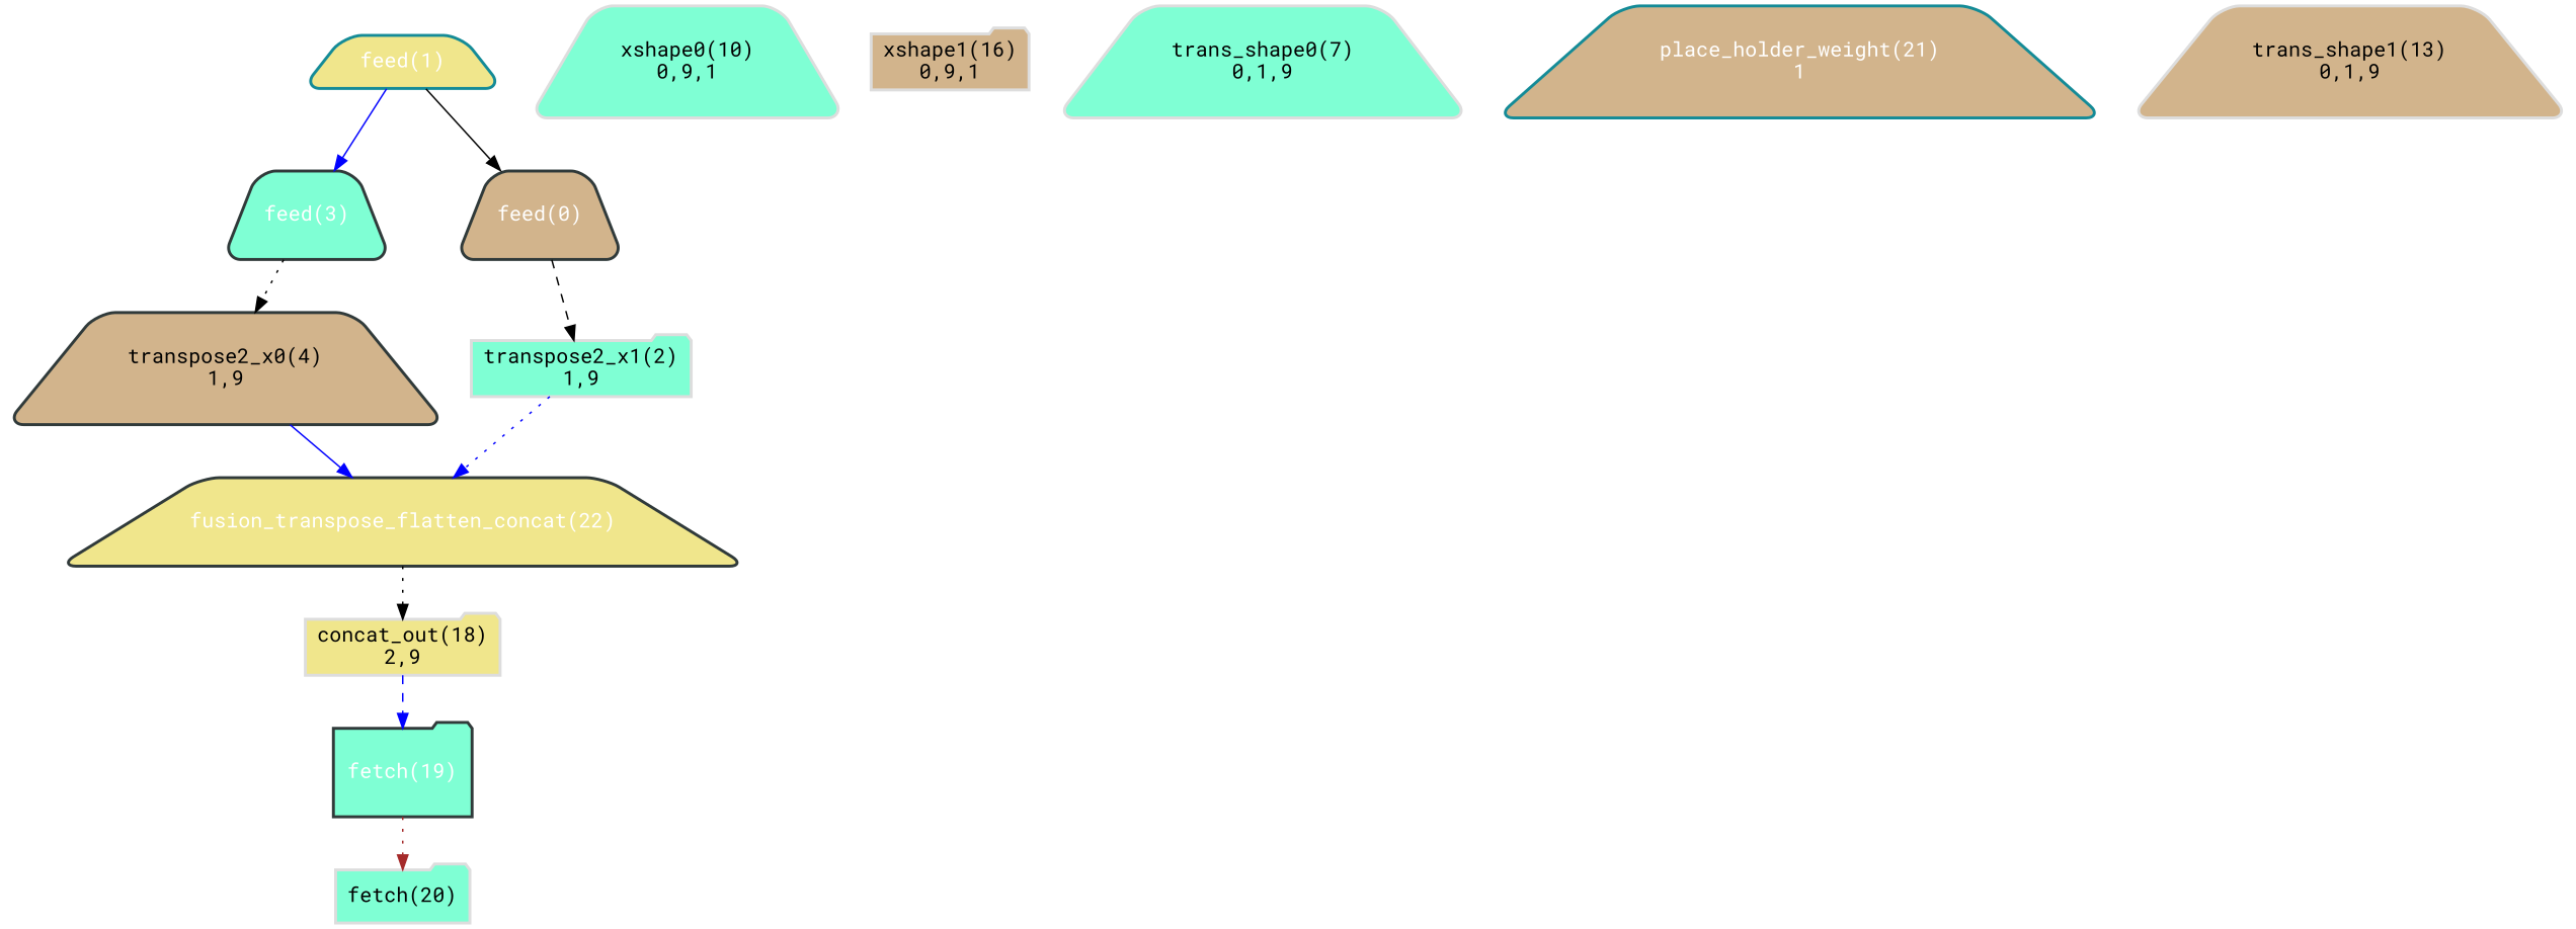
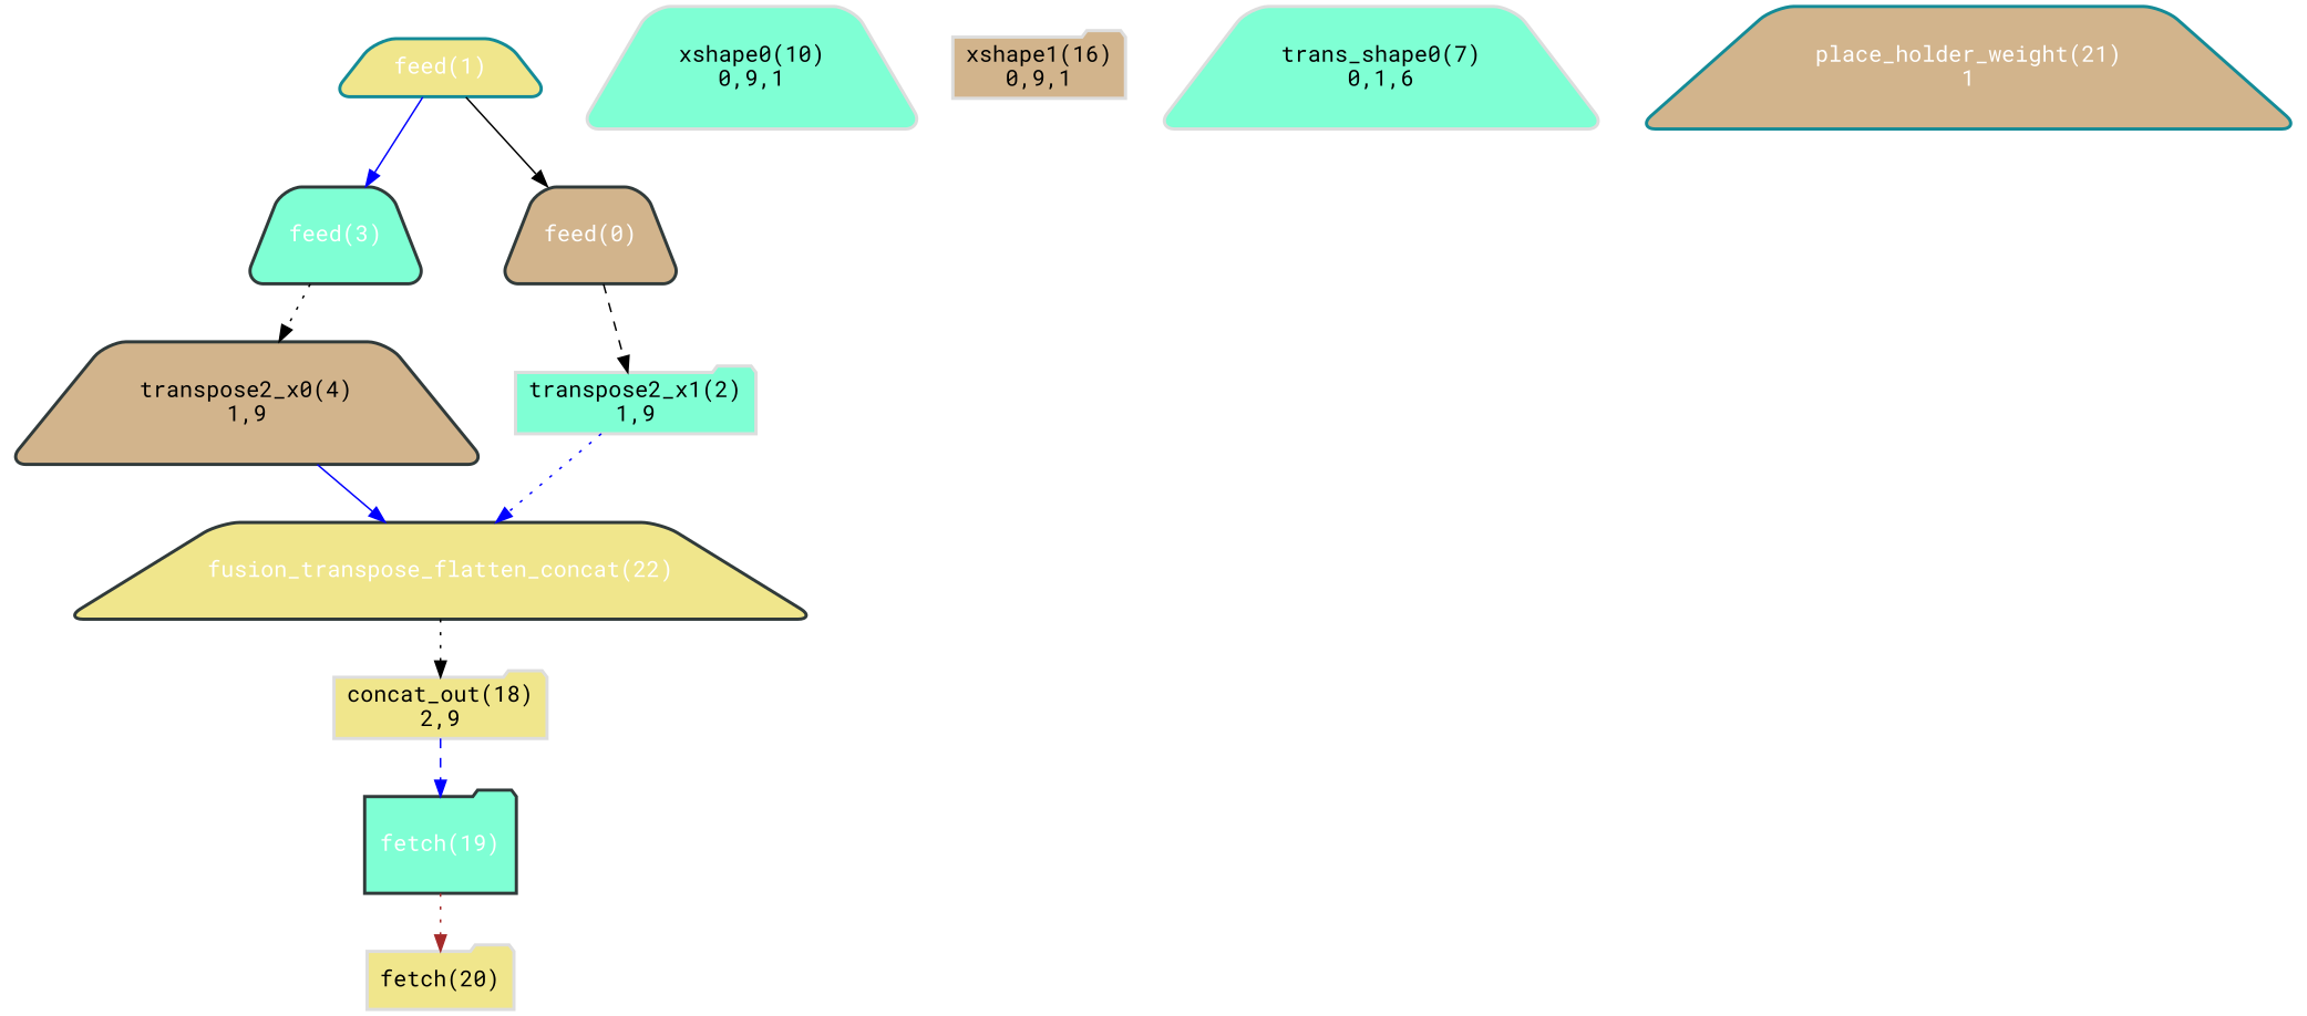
  digraph {
    fontname="Roboto Mono"
    node [color="#dddddd" fillcolor=aquamarine fontname="Roboto Mono" shape=trapezium style="rounded,filled,bold"]
    edge [color=blue fontname="Roboto Mono" style=dotted]
    n1 [fillcolor=khaki label="concat_out(18)\n2,9" shape=folder]
    n2 [color="#303A3A" fontcolor="#ffffff" height=0.84 label="fetch(19)" shape=folder width=1.3]
-   n3 [label="fetch(20)" shape=folder]
+   n3 [fillcolor=khaki label="fetch(20)" shape=folder]
    n4 [label="xshape0(10)\n0,9,1"]
    n5 [color="#303A3A" fontcolor="#ffffff" height=0.84 label="feed(3)" width=1.3]
    n6 [color="#303A3A" fillcolor=tan label="transpose2_x0(4)\n1,9"]
    n7 [color="#303A3A" fillcolor=khaki fontcolor="#ffffff" height=0.84 label="fusion_transpose_flatten_concat(22)" width=1.3]
    n8 [fillcolor=tan label="xshape1(16)\n0,9,1" shape=folder]
-   n9 [label="trans_shape0(7)\n0,1,9"]
+   n9 [label="trans_shape0(7)\n0,1,6"]
    n10 [color="#148b97" fillcolor=tan fontcolor="#ffffff" label="place_holder_weight(21)\n1"]
    n11 [color="#148b97" fillcolor=khaki fontcolor="#ffffff" label="feed(1)"]
    n12 [color="#303A3A" fillcolor=tan fontcolor="#ffffff" height=0.84 label="feed(0)" width=1.3]
    n13 [label="transpose2_x1(2)\n1,9" shape=folder]
-   n14 [fillcolor=tan label="trans_shape1(13)\n0,1,9"]
    n1 -> n2 [style=dashed]
    n2 -> n3 [color=brown]
    n5 -> n6 [color=black]
    n6 -> n7 [style=solid]
    n7 -> n1 [color=black]
    n11 -> n5 [style=solid]
    n11 -> n12 [color=black style=solid]
    n12 -> n13 [color=black style=dashed]
    n13 -> n7
  }
